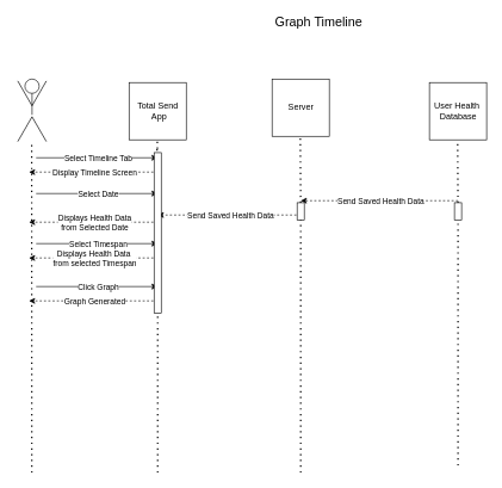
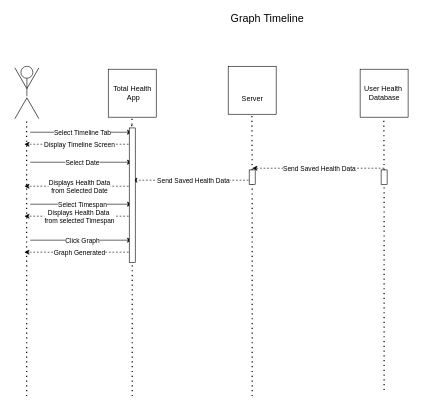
  <mxCell id="0" />
  <mxCell id="1" parent="0" />
  <mxCell id="2" value="" style="group" vertex="1" connectable="0" parent="1"><mxGeometry x="20" y="110" width="48.66" height="89.821" as="geometry" /></mxCell>
  <mxCell id="3" value="" style="ellipse;whiteSpace=wrap;html=1;aspect=fixed;fillColor=none;" vertex="1" parent="2"><mxGeometry x="14.33" width="20" height="20" as="geometry" /></mxCell>
  <mxCell id="4" value="" style="line;strokeWidth=1;direction=south;html=1;fillColor=none;" vertex="1" parent="2"><mxGeometry x="19.33" y="20" width="10" height="30" as="geometry" /></mxCell>
  <mxCell id="5" value="" style="line;strokeWidth=1;direction=south;html=1;fillColor=none;rotation=30;" vertex="1" parent="2"><mxGeometry x="9.33" y="50" width="10" height="40" as="geometry" /></mxCell>
  <mxCell id="6" value="" style="line;strokeWidth=1;direction=south;html=1;fillColor=none;rotation=-30;" vertex="1" parent="2"><mxGeometry x="29.33" y="50" width="10" height="40" as="geometry" /></mxCell>
  <mxCell id="7" value="" style="line;strokeWidth=1;direction=south;html=1;fillColor=none;rotation=-150;" vertex="1" parent="2"><mxGeometry x="29.33" y="-0.001" width="10" height="40" as="geometry" /></mxCell>
  <mxCell id="8" value="" style="line;strokeWidth=1;direction=south;html=1;fillColor=none;rotation=-210;" vertex="1" parent="2"><mxGeometry x="9.33" y="-0.001" width="10" height="40" as="geometry" /></mxCell>
  <mxCell id="9" value="" style="whiteSpace=wrap;html=1;aspect=fixed;strokeWidth=1;fillColor=none;" vertex="1" parent="1"><mxGeometry x="180" y="114.91" width="80" height="80" as="geometry" /></mxCell>
  <mxCell id="10" value="" style="whiteSpace=wrap;html=1;aspect=fixed;strokeWidth=1;fillColor=none;" vertex="1" parent="1"><mxGeometry x="380" y="110" width="80" height="80" as="geometry" /></mxCell>
  <mxCell id="11" value="" style="whiteSpace=wrap;html=1;aspect=fixed;strokeWidth=1;fillColor=none;" vertex="1" parent="1"><mxGeometry x="600" y="114.91" width="80" height="80" as="geometry" /></mxCell>
  <mxCell id="12" value="" style="endArrow=none;dashed=1;html=1;dashPattern=1 3;strokeWidth=2;rounded=0;" edge="1" parent="1"><mxGeometry width="50" height="50" relative="1" as="geometry"><mxPoint x="44" y="660" as="sourcePoint" /><mxPoint x="43.83" y="199.82" as="targetPoint" /></mxGeometry></mxCell>
  <mxCell id="13" value="" style="endArrow=none;dashed=1;html=1;dashPattern=1 3;strokeWidth=2;rounded=0;startArrow=none;" edge="1" parent="1"><mxGeometry width="50" height="50" relative="1" as="geometry"><mxPoint x="219.579" y="207.5" as="sourcePoint" /><mxPoint x="219.5" y="194.91" as="targetPoint" /></mxGeometry></mxCell>
  <mxCell id="14" value="" style="endArrow=none;dashed=1;html=1;dashPattern=1 3;strokeWidth=2;rounded=0;startArrow=none;" edge="1" parent="1" source="43"><mxGeometry width="50" height="50" relative="1" as="geometry"><mxPoint x="420" y="660" as="sourcePoint" /><mxPoint x="419.5" y="190" as="targetPoint" /></mxGeometry></mxCell>
  <mxCell id="15" value="" style="endArrow=none;dashed=1;html=1;dashPattern=1 3;strokeWidth=2;rounded=0;startArrow=none;" edge="1" parent="1" source="45"><mxGeometry width="50" height="50" relative="1" as="geometry"><mxPoint x="640" y="650" as="sourcePoint" /><mxPoint x="639.5" y="194.91" as="targetPoint" /></mxGeometry></mxCell>
- <mxCell id="16" value="Total Send&lt;br&gt;&amp;nbsp;App" style="text;html=1;resizable=0;autosize=1;align=center;verticalAlign=middle;points=[];fillColor=none;strokeColor=none;rounded=0;" vertex="1" parent="1"><mxGeometry x="180" y="139.91" width="80" height="30" as="geometry" /></mxCell>
- <mxCell id="17" value="Server" style="text;html=1;resizable=0;autosize=1;align=center;verticalAlign=middle;points=[];fillColor=none;strokeColor=none;rounded=0;" vertex="1" parent="1"><mxGeometry x="395" y="140" width="50" height="20" as="geometry" /></mxCell>
+ <mxCell id="16" value="Total Health&lt;br&gt;&amp;nbsp;App" style="text;html=1;resizable=0;autosize=1;align=center;verticalAlign=middle;points=[];fillColor=none;strokeColor=none;rounded=0;" vertex="1" parent="1"><mxGeometry x="180" y="139.91" width="80" height="30" as="geometry" /></mxCell>
+ <mxCell id="17" value="Server" style="text;html=1;resizable=0;autosize=1;align=center;verticalAlign=middle;points=[];fillColor=none;strokeColor=none;rounded=0;" vertex="1" parent="1"><mxGeometry x="395" y="155" width="50" height="20" as="geometry" /></mxCell>
  <mxCell id="18" value="User Health&amp;nbsp;&lt;br&gt;Database" style="text;html=1;resizable=0;autosize=1;align=center;verticalAlign=middle;points=[];fillColor=none;strokeColor=none;rounded=0;" vertex="1" parent="1"><mxGeometry x="600" y="139.91" width="80" height="30" as="geometry" /></mxCell>
  <mxCell id="19" value="" style="endArrow=classic;html=1;rounded=0;" edge="1" parent="1"><mxGeometry relative="1" as="geometry"><mxPoint x="50" y="220" as="sourcePoint" /><mxPoint x="220" y="220" as="targetPoint" /></mxGeometry></mxCell>
  <mxCell id="20" value="Select Timeline Tab" style="edgeLabel;resizable=0;html=1;align=center;verticalAlign=middle;strokeWidth=1;fillColor=none;" connectable="0" vertex="1" parent="19"><mxGeometry relative="1" as="geometry"><mxPoint x="1" as="offset" /></mxGeometry></mxCell>
  <mxCell id="21" value="" style="endArrow=classic;html=1;rounded=0;dashed=1;" edge="1" parent="1"><mxGeometry relative="1" as="geometry"><mxPoint x="220" y="240" as="sourcePoint" /><mxPoint x="40" y="240" as="targetPoint" /></mxGeometry></mxCell>
  <mxCell id="22" value="Display Timeline Screen" style="edgeLabel;resizable=0;html=1;align=center;verticalAlign=middle;strokeWidth=1;fillColor=none;" connectable="0" vertex="1" parent="21"><mxGeometry relative="1" as="geometry"><mxPoint x="1" as="offset" /></mxGeometry></mxCell>
  <mxCell id="23" value="" style="endArrow=none;dashed=1;html=1;dashPattern=1 3;strokeWidth=2;rounded=0;" edge="1" parent="1"><mxGeometry width="50" height="50" relative="1" as="geometry"><mxPoint x="220" y="660" as="sourcePoint" /><mxPoint x="220" y="250" as="targetPoint" /></mxGeometry></mxCell>
  <mxCell id="24" value="" style="endArrow=none;dashed=1;html=1;dashPattern=1 3;strokeWidth=2;rounded=0;startArrow=none;" edge="1" parent="1"><mxGeometry width="50" height="50" relative="1" as="geometry"><mxPoint x="219.672" y="250" as="sourcePoint" /><mxPoint x="219.115" y="207.5" as="targetPoint" /></mxGeometry></mxCell>
  <mxCell id="25" value="&lt;font style=&quot;font-size: 18px&quot;&gt;Graph Timeline&lt;/font&gt;" style="text;html=1;resizable=0;autosize=1;align=center;verticalAlign=middle;points=[];fillColor=none;strokeColor=none;rounded=0;" vertex="1" parent="1"><mxGeometry x="375" y="20" width="140" height="20" as="geometry" /></mxCell>
  <mxCell id="26" value="" style="endArrow=classic;html=1;rounded=0;" edge="1" parent="1"><mxGeometry relative="1" as="geometry"><mxPoint x="50" y="270" as="sourcePoint" /><mxPoint x="220" y="270" as="targetPoint" /></mxGeometry></mxCell>
  <mxCell id="27" value="Select Date" style="edgeLabel;resizable=0;html=1;align=center;verticalAlign=middle;strokeWidth=1;fillColor=none;" connectable="0" vertex="1" parent="26"><mxGeometry relative="1" as="geometry"><mxPoint x="1" as="offset" /></mxGeometry></mxCell>
  <mxCell id="28" value="" style="endArrow=classic;html=1;rounded=0;dashed=1;" edge="1" parent="1"><mxGeometry relative="1" as="geometry"><mxPoint x="220" y="310" as="sourcePoint" /><mxPoint x="40" y="310" as="targetPoint" /></mxGeometry></mxCell>
  <mxCell id="29" value="Displays Health Data&lt;br&gt;from Selected Date" style="edgeLabel;resizable=0;html=1;align=center;verticalAlign=middle;strokeWidth=1;fillColor=none;" connectable="0" vertex="1" parent="28"><mxGeometry relative="1" as="geometry"><mxPoint x="1" as="offset" /></mxGeometry></mxCell>
  <mxCell id="30" value="" style="endArrow=classic;html=1;rounded=0;" edge="1" parent="1"><mxGeometry relative="1" as="geometry"><mxPoint x="50" y="340" as="sourcePoint" /><mxPoint x="220" y="340" as="targetPoint" /></mxGeometry></mxCell>
  <mxCell id="31" value="Select Timespan" style="edgeLabel;resizable=0;html=1;align=center;verticalAlign=middle;strokeWidth=1;fillColor=none;" connectable="0" vertex="1" parent="30"><mxGeometry relative="1" as="geometry"><mxPoint x="1" as="offset" /></mxGeometry></mxCell>
  <mxCell id="32" value="" style="endArrow=classic;html=1;rounded=0;dashed=1;" edge="1" parent="1"><mxGeometry relative="1" as="geometry"><mxPoint x="220" y="360" as="sourcePoint" /><mxPoint x="40" y="360" as="targetPoint" /></mxGeometry></mxCell>
  <mxCell id="33" value="Displays Health Data&amp;nbsp;&lt;br&gt;from selected Timespan" style="edgeLabel;resizable=0;html=1;align=center;verticalAlign=middle;strokeWidth=1;fillColor=none;" connectable="0" vertex="1" parent="32"><mxGeometry relative="1" as="geometry"><mxPoint x="1" as="offset" /></mxGeometry></mxCell>
  <mxCell id="34" value="" style="endArrow=classic;html=1;rounded=0;" edge="1" parent="1"><mxGeometry relative="1" as="geometry"><mxPoint x="50" y="400" as="sourcePoint" /><mxPoint x="220" y="400" as="targetPoint" /></mxGeometry></mxCell>
  <mxCell id="35" value="Click Graph" style="edgeLabel;resizable=0;html=1;align=center;verticalAlign=middle;strokeWidth=1;fillColor=none;" connectable="0" vertex="1" parent="34"><mxGeometry relative="1" as="geometry"><mxPoint x="1" as="offset" /></mxGeometry></mxCell>
  <mxCell id="36" value="" style="endArrow=classic;html=1;rounded=0;dashed=1;" edge="1" parent="1"><mxGeometry relative="1" as="geometry"><mxPoint x="220" y="420" as="sourcePoint" /><mxPoint x="40" y="420" as="targetPoint" /></mxGeometry></mxCell>
  <mxCell id="37" value="Graph Generated" style="edgeLabel;resizable=0;html=1;align=center;verticalAlign=middle;strokeWidth=1;fillColor=none;" connectable="0" vertex="1" parent="36"><mxGeometry relative="1" as="geometry"><mxPoint x="1" as="offset" /></mxGeometry></mxCell>
  <mxCell id="38" value="" style="endArrow=classic;html=1;rounded=0;dashed=1;" edge="1" parent="1"><mxGeometry relative="1" as="geometry"><mxPoint x="640" y="280" as="sourcePoint" /><mxPoint x="420" y="280" as="targetPoint" /></mxGeometry></mxCell>
  <mxCell id="39" value="Send Saved Health Data" style="edgeLabel;resizable=0;html=1;align=center;verticalAlign=middle;strokeWidth=1;fillColor=none;" connectable="0" vertex="1" parent="38"><mxGeometry relative="1" as="geometry"><mxPoint x="1" as="offset" /></mxGeometry></mxCell>
  <mxCell id="40" value="" style="endArrow=classic;html=1;rounded=0;dashed=1;" edge="1" parent="1"><mxGeometry relative="1" as="geometry"><mxPoint x="420" y="300" as="sourcePoint" /><mxPoint x="220" y="300" as="targetPoint" /></mxGeometry></mxCell>
  <mxCell id="41" value="Send Saved Health Data" style="edgeLabel;resizable=0;html=1;align=center;verticalAlign=middle;strokeWidth=1;fillColor=none;" connectable="0" vertex="1" parent="40"><mxGeometry relative="1" as="geometry"><mxPoint x="1" as="offset" /></mxGeometry></mxCell>
  <mxCell id="42" value="" style="rounded=0;whiteSpace=wrap;html=1;rotation=-90;" vertex="1" parent="1"><mxGeometry x="107.83" y="320" width="224.33" height="10" as="geometry" /></mxCell>
  <mxCell id="43" value="" style="rounded=0;whiteSpace=wrap;html=1;rotation=-90;" vertex="1" parent="1"><mxGeometry x="407.83" y="290" width="24.33" height="10" as="geometry" /></mxCell>
  <mxCell id="44" value="" style="endArrow=none;dashed=1;html=1;dashPattern=1 3;strokeWidth=2;rounded=0;startArrow=none;" edge="1" parent="1" target="43"><mxGeometry width="50" height="50" relative="1" as="geometry"><mxPoint x="420" y="660" as="sourcePoint" /><mxPoint x="419.5" y="190" as="targetPoint" /></mxGeometry></mxCell>
  <mxCell id="45" value="" style="rounded=0;whiteSpace=wrap;html=1;rotation=-90;" vertex="1" parent="1"><mxGeometry x="627.84" y="290" width="24.33" height="10" as="geometry" /></mxCell>
  <mxCell id="46" value="" style="endArrow=none;dashed=1;html=1;dashPattern=1 3;strokeWidth=2;rounded=0;startArrow=none;" edge="1" parent="1" target="45"><mxGeometry width="50" height="50" relative="1" as="geometry"><mxPoint x="640" y="650" as="sourcePoint" /><mxPoint x="639.5" y="194.91" as="targetPoint" /></mxGeometry></mxCell>
